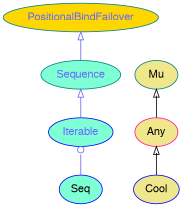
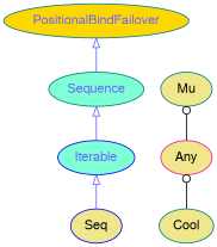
  digraph {
    rankdir=BT
    splines=polyline
    node [color=teal fillcolor=aquamarine fontcolor="#000000" fontname=FreeSans style=filled]
    edge [arrowhead=onormal color="#6666FF"]
-   Seq [color=blue]
+   Seq [color=blue fillcolor=khaki]
    Iterable [color=blue fontcolor="#6666FF"]
-   Cool [color=blue fillcolor=khaki]
+   Cool [fillcolor=khaki]
    Any [color=deeppink fillcolor=khaki]
    Sequence [fontcolor="#6666FF"]
    PositionalBindFailover [fillcolor=gold fontcolor="#6666FF"]
    Mu [fillcolor=khaki]
-   Seq -> Iterable [arrowhead=odot]
+   Seq -> Iterable
    Iterable -> Sequence
-   Cool -> Any [color="#000000"]
-   Any -> Mu [color="#000000"]
+   Cool -> Any [arrowhead=odot color="#000000"]
+   Any -> Mu [arrowhead=odot color="#000000"]
    Sequence -> PositionalBindFailover
  }
